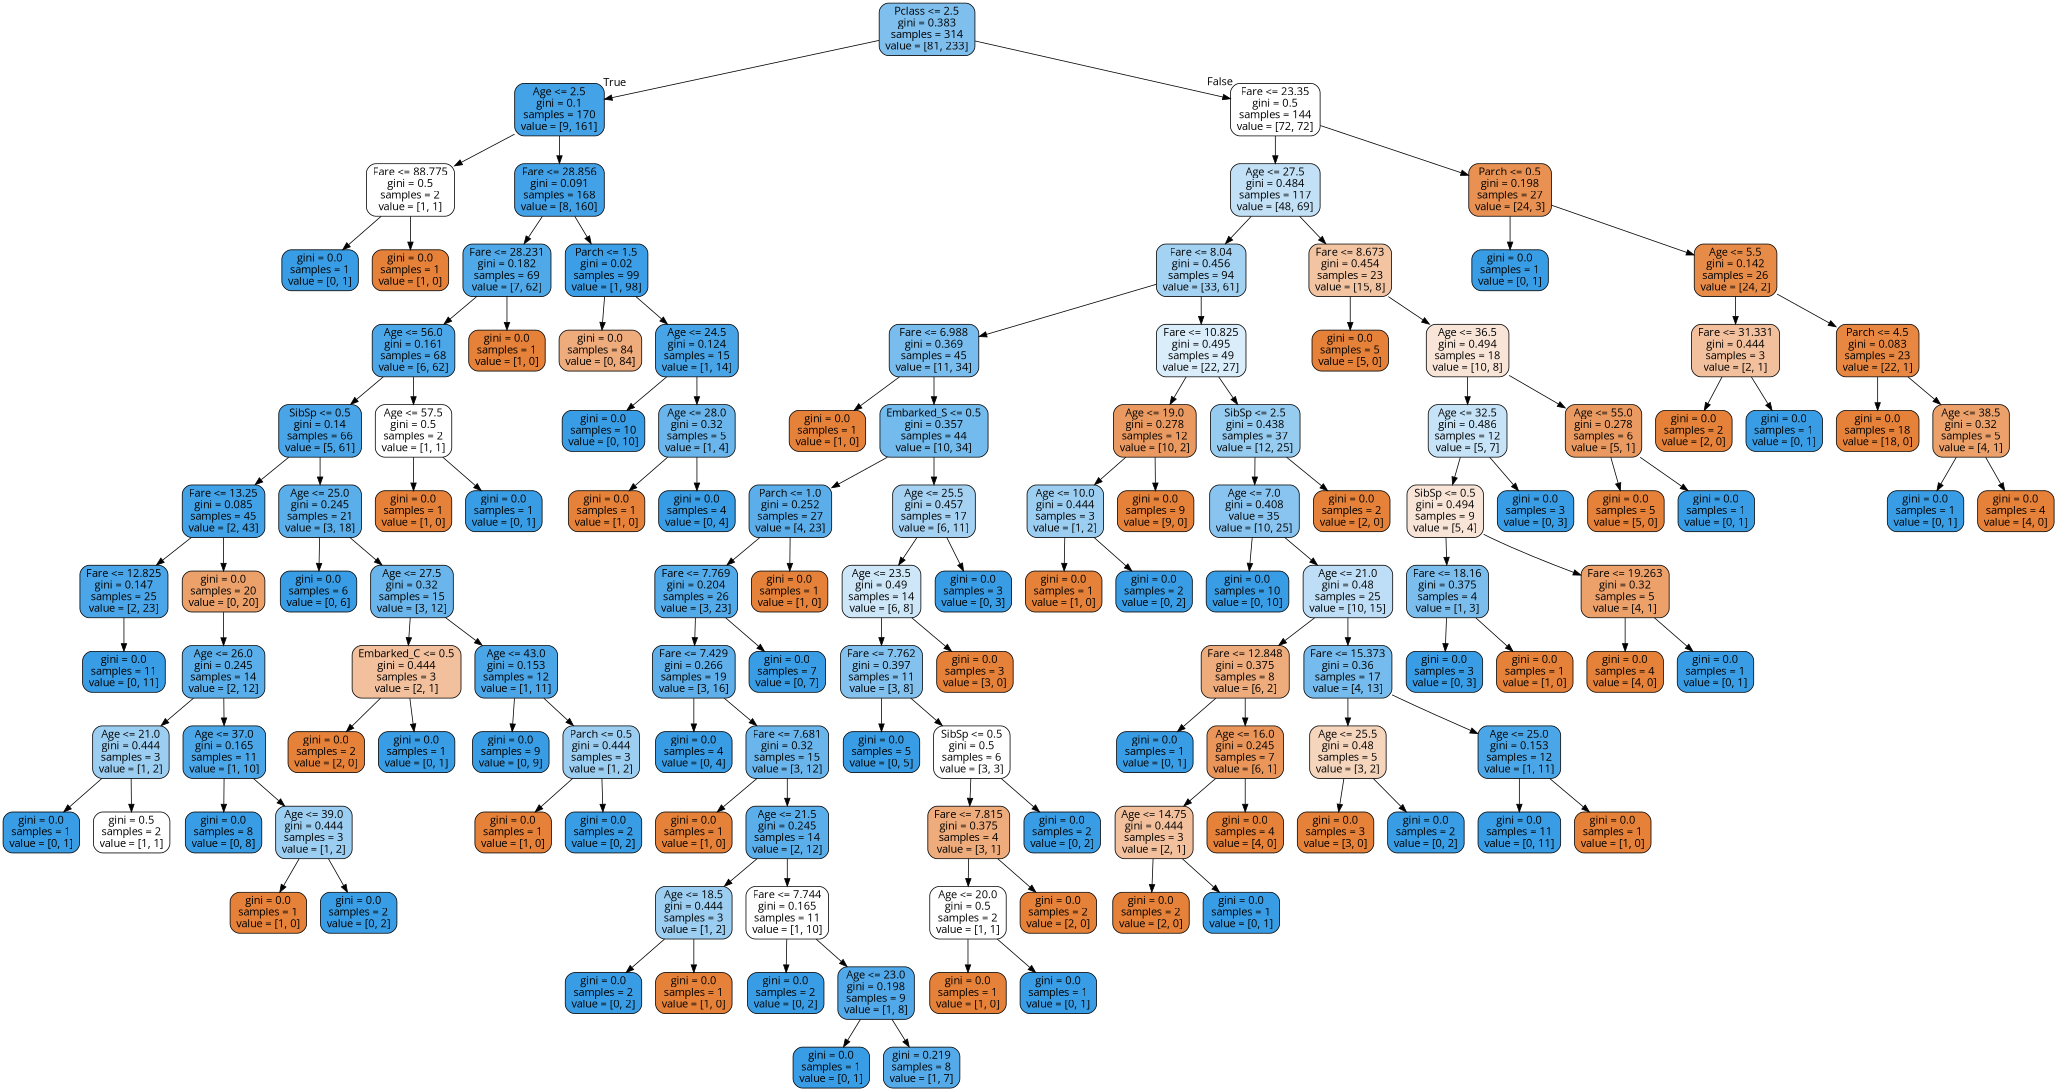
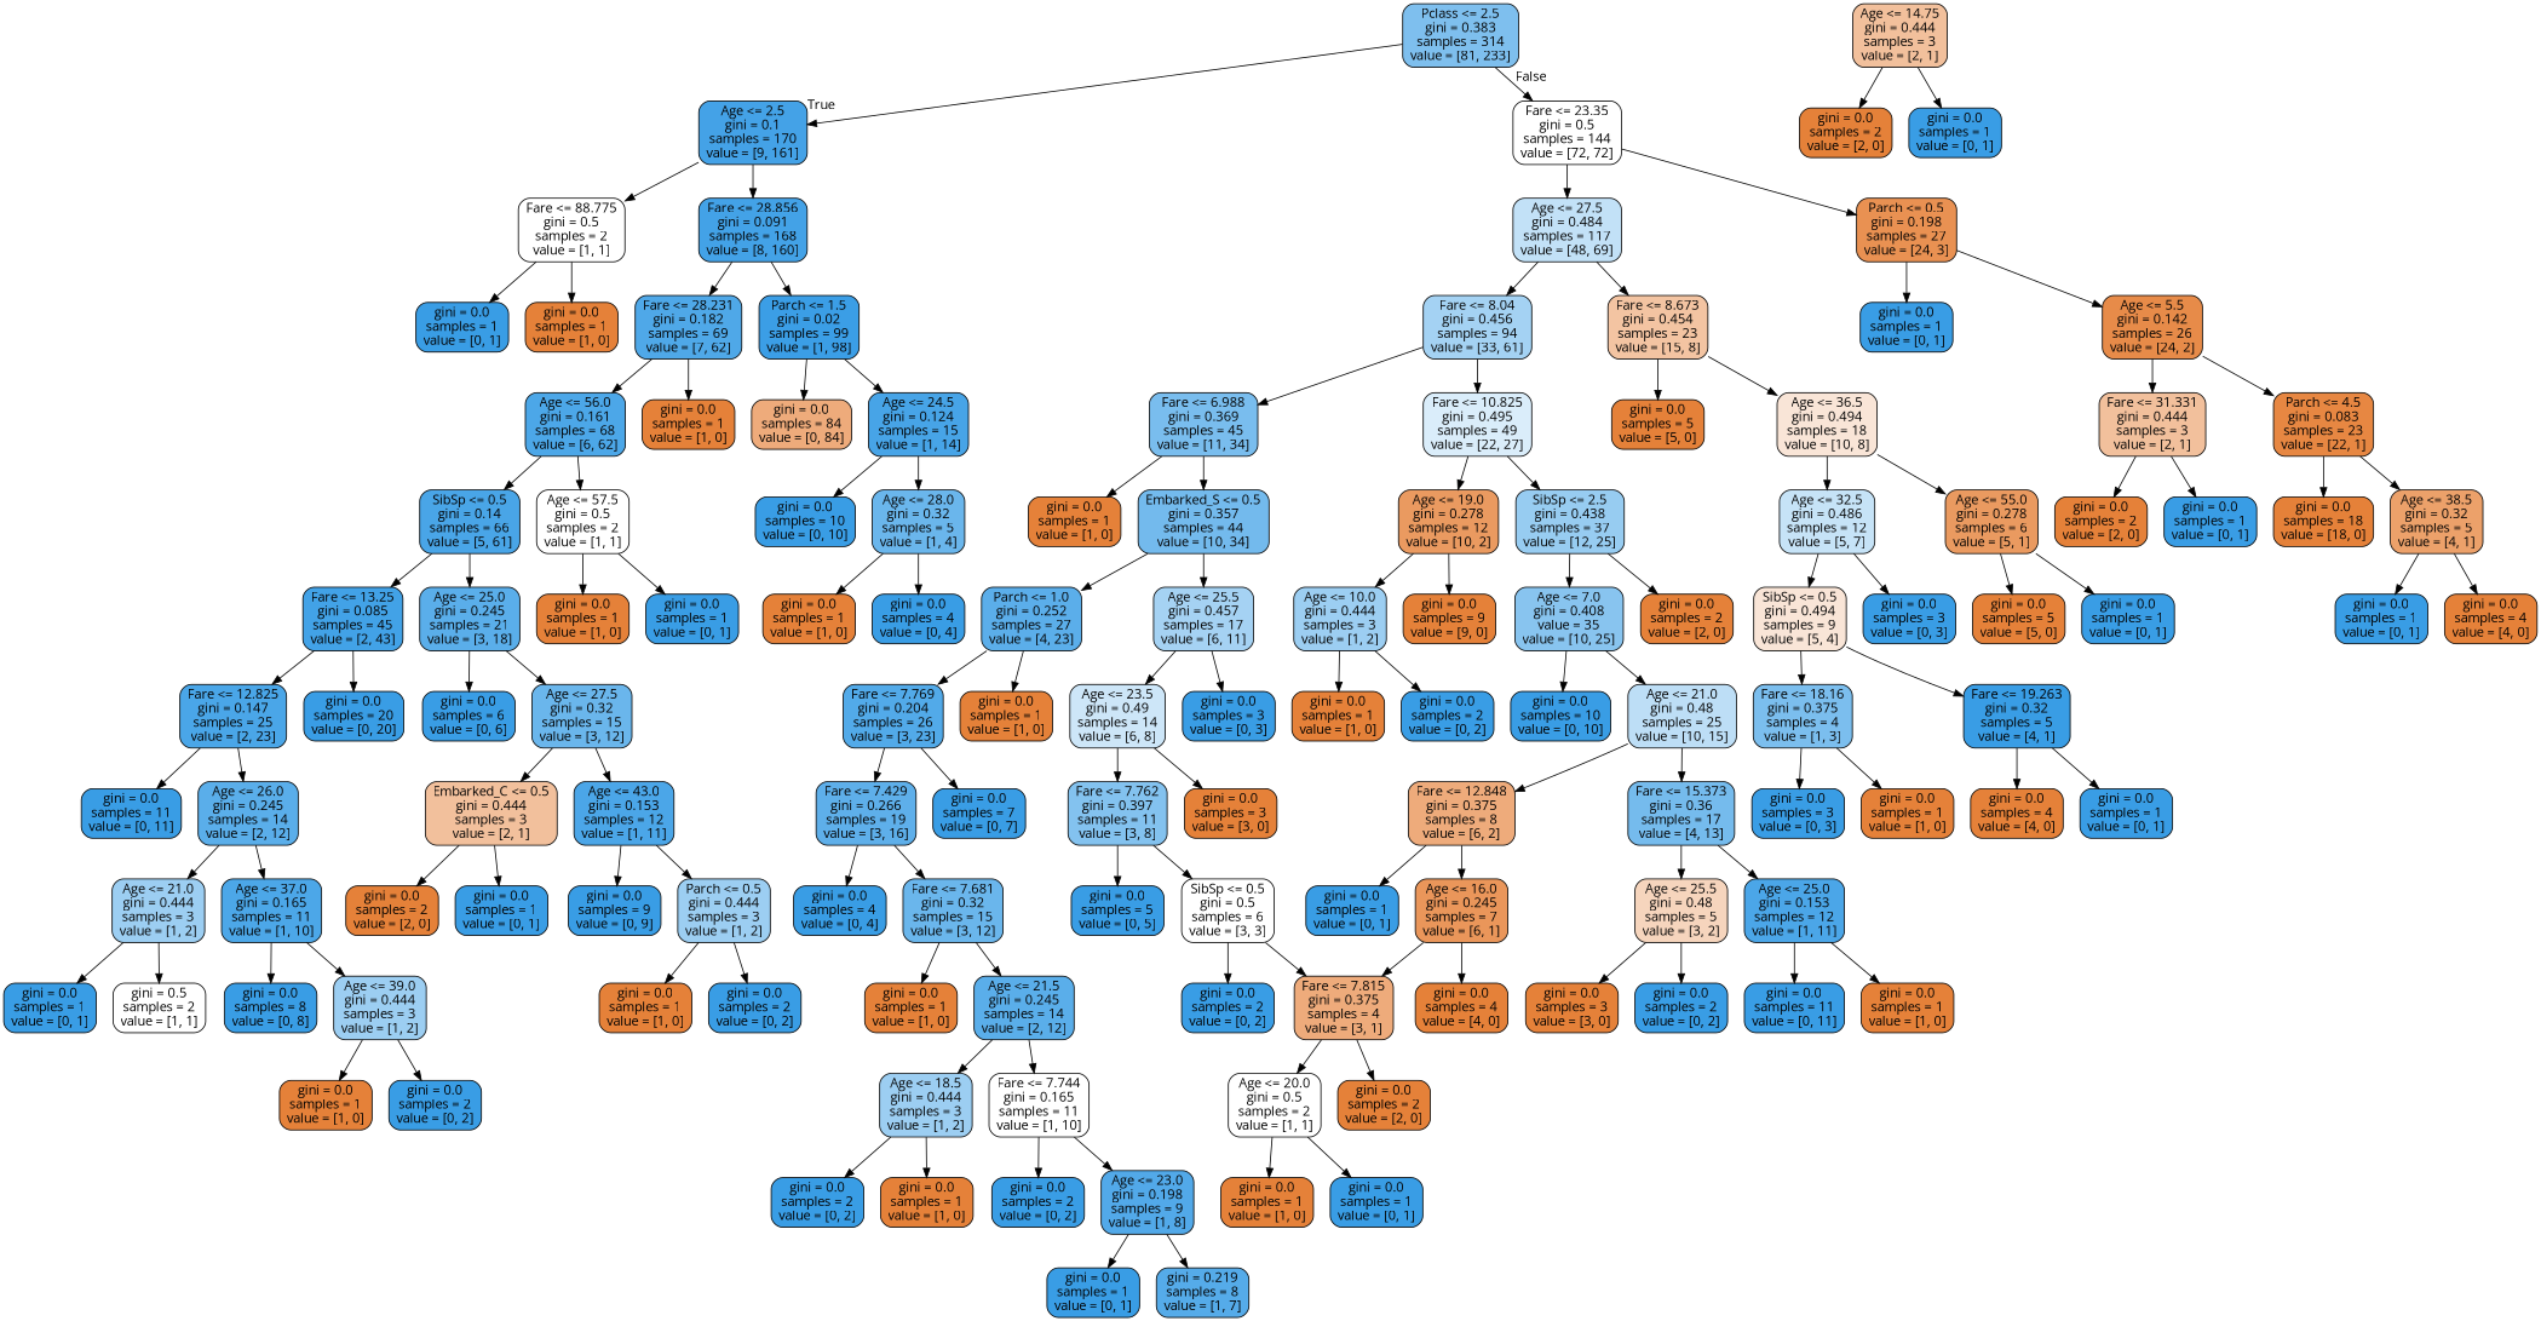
  digraph {
    fontname="Open Sans"
    node [color=black fillcolor="#399de5ff" fontname="Open Sans" shape=box style="filled, rounded"]
    edge [fontname="Open Sans"]
    n1 [fillcolor="#399de5a6" label="Pclass <= 2.5\ngini = 0.383\nsamples = 314\nvalue = [81, 233]"]
    n2 [fillcolor="#399de5f1" label="Age <= 2.5\ngini = 0.1\nsamples = 170\nvalue = [9, 161]"]
    n3 [fillcolor="#e5813900" label="Fare <= 23.35\ngini = 0.5\nsamples = 144\nvalue = [72, 72]"]
    n4 [fillcolor="#e5813900" label="Fare <= 88.775\ngini = 0.5\nsamples = 2\nvalue = [1, 1]"]
    n5 [fillcolor="#399de5f2" label="Fare <= 28.856\ngini = 0.091\nsamples = 168\nvalue = [8, 160]"]
    n6 [fillcolor="#399de54e" label="Age <= 27.5\ngini = 0.484\nsamples = 117\nvalue = [48, 69]"]
    n7 [fillcolor="#e58139df" label="Parch <= 0.5\ngini = 0.198\nsamples = 27\nvalue = [24, 3]"]
    n8 [label="gini = 0.0\nsamples = 1\nvalue = [0, 1]"]
    n9 [fillcolor="#e58139ff" label="gini = 0.0\nsamples = 1\nvalue = [1, 0]"]
    n10 [fillcolor="#399de5e2" label="Fare <= 28.231\ngini = 0.182\nsamples = 69\nvalue = [7, 62]"]
    n11 [fillcolor="#399de5fc" label="Parch <= 1.5\ngini = 0.02\nsamples = 99\nvalue = [1, 98]"]
    n12 [fillcolor="#399de5e6" label="Age <= 56.0\ngini = 0.161\nsamples = 68\nvalue = [6, 62]"]
    n13 [fillcolor="#e58139ff" label="gini = 0.0\nsamples = 1\nvalue = [1, 0]"]
    n14 [fillcolor="#e58139aa" label="gini = 0.0\nsamples = 84\nvalue = [0, 84]"]
    n15 [fillcolor="#399de5ed" label="Age <= 24.5\ngini = 0.124\nsamples = 15\nvalue = [1, 14]"]
    n16 [fillcolor="#399de5ea" label="SibSp <= 0.5\ngini = 0.14\nsamples = 66\nvalue = [5, 61]"]
    n17 [fillcolor="#e5813900" label="Age <= 57.5\ngini = 0.5\nsamples = 2\nvalue = [1, 1]"]
    n18 [fillcolor="#399de5f3" label="Fare <= 13.25\ngini = 0.085\nsamples = 45\nvalue = [2, 43]"]
    n19 [fillcolor="#399de5d4" label="Age <= 25.0\ngini = 0.245\nsamples = 21\nvalue = [3, 18]"]
    n20 [fillcolor="#e58139ff" label="gini = 0.0\nsamples = 1\nvalue = [1, 0]"]
    n21 [label="gini = 0.0\nsamples = 1\nvalue = [0, 1]"]
    n22 [fillcolor="#399de5e9" label="Fare <= 12.825\ngini = 0.147\nsamples = 25\nvalue = [2, 23]"]
-   n23 [fillcolor="#e58139bf" label="gini = 0.0\nsamples = 20\nvalue = [0, 20]"]
+   n23 [label="gini = 0.0\nsamples = 20\nvalue = [0, 20]"]
    n24 [label="gini = 0.0\nsamples = 6\nvalue = [0, 6]"]
    n25 [fillcolor="#399de5bf" label="Age <= 27.5\ngini = 0.32\nsamples = 15\nvalue = [3, 12]"]
    n26 [label="gini = 0.0\nsamples = 11\nvalue = [0, 11]"]
    n27 [fillcolor="#399de5d4" label="Age <= 26.0\ngini = 0.245\nsamples = 14\nvalue = [2, 12]"]
    n28 [fillcolor="#399de57f" label="Age <= 21.0\ngini = 0.444\nsamples = 3\nvalue = [1, 2]"]
    n29 [fillcolor="#399de5e6" label="Age <= 37.0\ngini = 0.165\nsamples = 11\nvalue = [1, 10]"]
    n30 [label="gini = 0.0\nsamples = 1\nvalue = [0, 1]"]
    n31 [fillcolor="#e5813900" label="gini = 0.5\nsamples = 2\nvalue = [1, 1]"]
    n32 [label="gini = 0.0\nsamples = 8\nvalue = [0, 8]"]
    n33 [fillcolor="#399de57f" label="Age <= 39.0\ngini = 0.444\nsamples = 3\nvalue = [1, 2]"]
    n34 [fillcolor="#e58139ff" label="gini = 0.0\nsamples = 1\nvalue = [1, 0]"]
    n35 [label="gini = 0.0\nsamples = 2\nvalue = [0, 2]"]
    n36 [fillcolor="#e581397f" label="Embarked_C <= 0.5\ngini = 0.444\nsamples = 3\nvalue = [2, 1]"]
    n37 [fillcolor="#399de5e8" label="Age <= 43.0\ngini = 0.153\nsamples = 12\nvalue = [1, 11]"]
    n38 [fillcolor="#e58139ff" label="gini = 0.0\nsamples = 2\nvalue = [2, 0]"]
    n39 [label="gini = 0.0\nsamples = 1\nvalue = [0, 1]"]
    n40 [label="gini = 0.0\nsamples = 9\nvalue = [0, 9]"]
    n41 [fillcolor="#399de57f" label="Parch <= 0.5\ngini = 0.444\nsamples = 3\nvalue = [1, 2]"]
    n42 [fillcolor="#e58139ff" label="gini = 0.0\nsamples = 1\nvalue = [1, 0]"]
    n43 [label="gini = 0.0\nsamples = 2\nvalue = [0, 2]"]
    n44 [label="gini = 0.0\nsamples = 10\nvalue = [0, 10]"]
    n45 [fillcolor="#399de5bf" label="Age <= 28.0\ngini = 0.32\nsamples = 5\nvalue = [1, 4]"]
    n46 [fillcolor="#e58139ff" label="gini = 0.0\nsamples = 1\nvalue = [1, 0]"]
    n47 [label="gini = 0.0\nsamples = 4\nvalue = [0, 4]"]
    n48 [fillcolor="#399de575" label="Fare <= 8.04\ngini = 0.456\nsamples = 94\nvalue = [33, 61]"]
    n49 [fillcolor="#e5813977" label="Fare <= 8.673\ngini = 0.454\nsamples = 23\nvalue = [15, 8]"]
    n50 [label="gini = 0.0\nsamples = 1\nvalue = [0, 1]"]
    n51 [fillcolor="#e58139ea" label="Age <= 5.5\ngini = 0.142\nsamples = 26\nvalue = [24, 2]"]
    n52 [fillcolor="#399de5ac" label="Fare <= 6.988\ngini = 0.369\nsamples = 45\nvalue = [11, 34]"]
    n53 [fillcolor="#399de52f" label="Fare <= 10.825\ngini = 0.495\nsamples = 49\nvalue = [22, 27]"]
    n54 [fillcolor="#e58139ff" label="gini = 0.0\nsamples = 5\nvalue = [5, 0]"]
    n55 [fillcolor="#e5813933" label="Age <= 36.5\ngini = 0.494\nsamples = 18\nvalue = [10, 8]"]
    n56 [fillcolor="#e58139ff" label="gini = 0.0\nsamples = 1\nvalue = [1, 0]"]
    n57 [fillcolor="#399de5b4" label="Embarked_S <= 0.5\ngini = 0.357\nsamples = 44\nvalue = [10, 34]"]
    n58 [fillcolor="#e58139cc" label="Age <= 19.0\ngini = 0.278\nsamples = 12\nvalue = [10, 2]"]
    n59 [fillcolor="#399de585" label="SibSp <= 2.5\ngini = 0.438\nsamples = 37\nvalue = [12, 25]"]
    n60 [fillcolor="#399de5d3" label="Parch <= 1.0\ngini = 0.252\nsamples = 27\nvalue = [4, 23]"]
    n61 [fillcolor="#399de574" label="Age <= 25.5\ngini = 0.457\nsamples = 17\nvalue = [6, 11]"]
    n62 [fillcolor="#399de5de" label="Fare <= 7.769\ngini = 0.204\nsamples = 26\nvalue = [3, 23]"]
    n63 [fillcolor="#e58139ff" label="gini = 0.0\nsamples = 1\nvalue = [1, 0]"]
    n64 [fillcolor="#399de540" label="Age <= 23.5\ngini = 0.49\nsamples = 14\nvalue = [6, 8]"]
    n65 [label="gini = 0.0\nsamples = 3\nvalue = [0, 3]"]
    n66 [fillcolor="#399de5cf" label="Fare <= 7.429\ngini = 0.266\nsamples = 19\nvalue = [3, 16]"]
    n67 [label="gini = 0.0\nsamples = 7\nvalue = [0, 7]"]
    n68 [label="gini = 0.0\nsamples = 4\nvalue = [0, 4]"]
    n69 [fillcolor="#399de5bf" label="Fare <= 7.681\ngini = 0.32\nsamples = 15\nvalue = [3, 12]"]
    n70 [fillcolor="#e58139ff" label="gini = 0.0\nsamples = 1\nvalue = [1, 0]"]
    n71 [fillcolor="#399de5d4" label="Age <= 21.5\ngini = 0.245\nsamples = 14\nvalue = [2, 12]"]
    n72 [fillcolor="#399de57f" label="Age <= 18.5\ngini = 0.444\nsamples = 3\nvalue = [1, 2]"]
    n73 [fillcolor="#e5813900" label="Fare <= 7.744\ngini = 0.165\nsamples = 11\nvalue = [1, 10]"]
    n74 [label="gini = 0.0\nsamples = 2\nvalue = [0, 2]"]
    n75 [fillcolor="#e58139ff" label="gini = 0.0\nsamples = 1\nvalue = [1, 0]"]
    n76 [label="gini = 0.0\nsamples = 2\nvalue = [0, 2]"]
    n77 [fillcolor="#399de5df" label="Age <= 23.0\ngini = 0.198\nsamples = 9\nvalue = [1, 8]"]
    n78 [label="gini = 0.0\nsamples = 1\nvalue = [0, 1]"]
    n79 [fillcolor="#399de5db" label="gini = 0.219\nsamples = 8\nvalue = [1, 7]"]
    n80 [fillcolor="#399de59f" label="Fare <= 7.762\ngini = 0.397\nsamples = 11\nvalue = [3, 8]"]
    n81 [fillcolor="#e58139ff" label="gini = 0.0\nsamples = 3\nvalue = [3, 0]"]
    n82 [label="gini = 0.0\nsamples = 5\nvalue = [0, 5]"]
    n83 [fillcolor="#e5813900" label="SibSp <= 0.5\ngini = 0.5\nsamples = 6\nvalue = [3, 3]"]
    n84 [fillcolor="#e58139aa" label="Fare <= 7.815\ngini = 0.375\nsamples = 4\nvalue = [3, 1]"]
    n85 [label="gini = 0.0\nsamples = 2\nvalue = [0, 2]"]
    n86 [fillcolor="#e5813900" label="Age <= 20.0\ngini = 0.5\nsamples = 2\nvalue = [1, 1]"]
    n87 [fillcolor="#e58139ff" label="gini = 0.0\nsamples = 2\nvalue = [2, 0]"]
    n88 [fillcolor="#e58139ff" label="gini = 0.0\nsamples = 1\nvalue = [1, 0]"]
    n89 [label="gini = 0.0\nsamples = 1\nvalue = [0, 1]"]
    n90 [fillcolor="#399de57f" label="Age <= 10.0\ngini = 0.444\nsamples = 3\nvalue = [1, 2]"]
    n91 [fillcolor="#e58139ff" label="gini = 0.0\nsamples = 9\nvalue = [9, 0]"]
    n92 [fillcolor="#399de599" label="Age <= 7.0\ngini = 0.408\nvalue = 35\nvalue = [10, 25]"]
    n93 [fillcolor="#e58139ff" label="gini = 0.0\nsamples = 2\nvalue = [2, 0]"]
    n94 [fillcolor="#e58139ff" label="gini = 0.0\nsamples = 1\nvalue = [1, 0]"]
    n95 [label="gini = 0.0\nsamples = 2\nvalue = [0, 2]"]
    n96 [label="gini = 0.0\nsamples = 10\nvalue = [0, 10]"]
    n97 [fillcolor="#399de555" label="Age <= 21.0\ngini = 0.48\nsamples = 25\nvalue = [10, 15]"]
    n98 [fillcolor="#e58139aa" label="Fare <= 12.848\ngini = 0.375\nsamples = 8\nvalue = [6, 2]"]
    n99 [fillcolor="#399de5b1" label="Fare <= 15.373\ngini = 0.36\nsamples = 17\nvalue = [4, 13]"]
    n100 [label="gini = 0.0\nsamples = 1\nvalue = [0, 1]"]
    n101 [fillcolor="#e58139d4" label="Age <= 16.0\ngini = 0.245\nsamples = 7\nvalue = [6, 1]"]
    n102 [fillcolor="#e5813955" label="Age <= 25.5\ngini = 0.48\nsamples = 5\nvalue = [3, 2]"]
    n103 [fillcolor="#399de5e8" label="Age <= 25.0\ngini = 0.153\nsamples = 12\nvalue = [1, 11]"]
    n104 [fillcolor="#e581397f" label="Age <= 14.75\ngini = 0.444\nsamples = 3\nvalue = [2, 1]"]
    n105 [fillcolor="#e58139ff" label="gini = 0.0\nsamples = 4\nvalue = [4, 0]"]
    n106 [fillcolor="#e58139ff" label="gini = 0.0\nsamples = 2\nvalue = [2, 0]"]
    n107 [label="gini = 0.0\nsamples = 1\nvalue = [0, 1]"]
    n108 [fillcolor="#e58139ff" label="gini = 0.0\nsamples = 3\nvalue = [3, 0]"]
    n109 [label="gini = 0.0\nsamples = 2\nvalue = [0, 2]"]
    n110 [label="gini = 0.0\nsamples = 11\nvalue = [0, 11]"]
    n111 [fillcolor="#e58139ff" label="gini = 0.0\nsamples = 1\nvalue = [1, 0]"]
    n112 [fillcolor="#399de549" label="Age <= 32.5\ngini = 0.486\nsamples = 12\nvalue = [5, 7]"]
    n113 [fillcolor="#e58139cc" label="Age <= 55.0\ngini = 0.278\nsamples = 6\nvalue = [5, 1]"]
    n114 [fillcolor="#e5813933" label="SibSp <= 0.5\ngini = 0.494\nsamples = 9\nvalue = [5, 4]"]
    n115 [label="gini = 0.0\nsamples = 3\nvalue = [0, 3]"]
    n116 [fillcolor="#e58139ff" label="gini = 0.0\nsamples = 5\nvalue = [5, 0]"]
    n117 [label="gini = 0.0\nsamples = 1\nvalue = [0, 1]"]
    n118 [fillcolor="#399de5aa" label="Fare <= 18.16\ngini = 0.375\nsamples = 4\nvalue = [1, 3]"]
-   n119 [fillcolor="#e58139bf" label="Fare <= 19.263\ngini = 0.32\nsamples = 5\nvalue = [4, 1]"]
+   n119 [label="Fare <= 19.263\ngini = 0.32\nsamples = 5\nvalue = [4, 1]"]
    n120 [label="gini = 0.0\nsamples = 3\nvalue = [0, 3]"]
    n121 [fillcolor="#e58139ff" label="gini = 0.0\nsamples = 1\nvalue = [1, 0]"]
    n122 [fillcolor="#e58139ff" label="gini = 0.0\nsamples = 4\nvalue = [4, 0]"]
    n123 [label="gini = 0.0\nsamples = 1\nvalue = [0, 1]"]
    n124 [fillcolor="#e581397f" label="Fare <= 31.331\ngini = 0.444\nsamples = 3\nvalue = [2, 1]"]
    n125 [fillcolor="#e58139f3" label="Parch <= 4.5\ngini = 0.083\nsamples = 23\nvalue = [22, 1]"]
    n126 [fillcolor="#e58139ff" label="gini = 0.0\nsamples = 2\nvalue = [2, 0]"]
    n127 [label="gini = 0.0\nsamples = 1\nvalue = [0, 1]"]
    n128 [fillcolor="#e58139ff" label="gini = 0.0\nsamples = 18\nvalue = [18, 0]"]
    n129 [fillcolor="#e58139bf" label="Age <= 38.5\ngini = 0.32\nsamples = 5\nvalue = [4, 1]"]
    n130 [label="gini = 0.0\nsamples = 1\nvalue = [0, 1]"]
    n131 [fillcolor="#e58139ff" label="gini = 0.0\nsamples = 4\nvalue = [4, 0]"]
    n1 -> n2 [headlabel=True labelangle=45 labeldistance=2.5]
    n1 -> n3 [headlabel=False labelangle=-45 labeldistance=2.5]
    n2 -> n4
    n2 -> n5
    n3 -> n6
    n3 -> n7
    n4 -> n8
    n4 -> n9
    n5 -> n10
    n5 -> n11
    n6 -> n48
    n6 -> n49
    n7 -> n50
    n7 -> n51
    n10 -> n12
    n10 -> n13
    n11 -> n14
    n11 -> n15
    n12 -> n16
    n12 -> n17
    n15 -> n44
    n15 -> n45
    n16 -> n18
    n16 -> n19
    n17 -> n20
    n17 -> n21
    n18 -> n22
    n18 -> n23
    n19 -> n24
    n19 -> n25
    n22 -> n26
-   n23 -> n27
+   n22 -> n27
    n25 -> n36
    n25 -> n37
    n27 -> n28
    n27 -> n29
    n28 -> n30
    n28 -> n31
    n29 -> n32
    n29 -> n33
    n33 -> n34
    n33 -> n35
    n36 -> n38
    n36 -> n39
    n37 -> n40
    n37 -> n41
    n41 -> n42
    n41 -> n43
    n45 -> n46
    n45 -> n47
    n48 -> n52
    n48 -> n53
    n49 -> n54
    n49 -> n55
    n51 -> n124
    n51 -> n125
    n52 -> n56
    n52 -> n57
    n53 -> n58
    n53 -> n59
    n55 -> n112
    n55 -> n113
    n57 -> n60
    n57 -> n61
    n58 -> n90
    n58 -> n91
    n59 -> n92
    n59 -> n93
    n60 -> n62
    n60 -> n63
    n61 -> n64
    n61 -> n65
    n62 -> n66
    n62 -> n67
    n64 -> n80
    n64 -> n81
    n66 -> n68
    n66 -> n69
    n69 -> n70
    n69 -> n71
    n71 -> n72
    n71 -> n73
    n72 -> n74
    n72 -> n75
    n73 -> n76
    n73 -> n77
    n77 -> n78
    n77 -> n79
    n80 -> n82
    n80 -> n83
    n83 -> n84
    n83 -> n85
    n84 -> n86
    n84 -> n87
    n86 -> n88
    n86 -> n89
    n90 -> n94
    n90 -> n95
    n92 -> n96
    n92 -> n97
    n97 -> n98
    n97 -> n99
    n98 -> n100
    n98 -> n101
    n99 -> n102
    n99 -> n103
-   n101 -> n104
+   n101 -> n84
    n101 -> n105
    n102 -> n108
    n102 -> n109
    n103 -> n110
    n103 -> n111
    n104 -> n106
    n104 -> n107
    n112 -> n114
    n112 -> n115
    n113 -> n116
    n113 -> n117
    n114 -> n118
    n114 -> n119
    n118 -> n120
    n118 -> n121
    n119 -> n122
    n119 -> n123
    n124 -> n126
    n124 -> n127
    n125 -> n128
    n125 -> n129
    n129 -> n130
    n129 -> n131
  }
